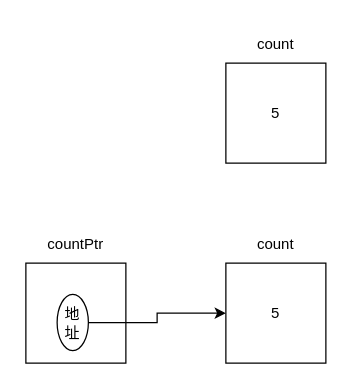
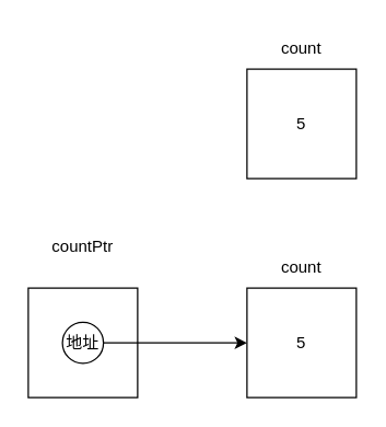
  <mxCell id="0" />
  <mxCell id="1" parent="0" />
  <mxCell id="2" value="5" style="rounded=0;whiteSpace=wrap;html=1;fillColor=none;" parent="1" vertex="1"><mxGeometry x="180" y="50" width="80" height="80" as="geometry" /></mxCell>
  <mxCell id="3" value="count" style="text;html=1;strokeColor=none;fillColor=none;align=center;verticalAlign=middle;whiteSpace=wrap;rounded=0;" parent="1" vertex="1"><mxGeometry x="190" y="20" width="60" height="30" as="geometry" /></mxCell>
  <mxCell id="4" style="edgeStyle=orthogonalEdgeStyle;rounded=0;orthogonalLoop=1;jettySize=auto;html=1;exitX=1;exitY=0.5;exitDx=0;exitDy=0;entryX=0;entryY=0.5;entryDx=0;entryDy=0;" parent="1" source="9" target="6" edge="1"><mxGeometry relative="1" as="geometry" /></mxCell>
  <mxCell id="5" value="" style="rounded=0;whiteSpace=wrap;html=1;fillColor=none;" parent="1" vertex="1"><mxGeometry x="20" y="210" width="80" height="80" as="geometry" /></mxCell>
  <mxCell id="6" value="5" style="rounded=0;whiteSpace=wrap;html=1;fillColor=none;" parent="1" vertex="1"><mxGeometry x="180" y="210" width="80" height="80" as="geometry" /></mxCell>
  <mxCell id="7" value="count" style="text;html=1;strokeColor=none;fillColor=none;align=center;verticalAlign=middle;whiteSpace=wrap;rounded=0;" parent="1" vertex="1"><mxGeometry x="190" y="180" width="60" height="30" as="geometry" /></mxCell>
- <mxCell id="8" value="countPtr" style="text;html=1;strokeColor=none;fillColor=none;align=center;verticalAlign=middle;whiteSpace=wrap;rounded=0;" parent="1" vertex="1"><mxGeometry x="30" y="180" width="60" height="30" as="geometry" /></mxCell>
- <mxCell id="9" value="地址" style="ellipse;whiteSpace=wrap;html=1;aspect=fixed;fillColor=none;" vertex="1" parent="1"><mxGeometry x="45" y="235" width="25" height="45" as="geometry" /></mxCell>
+ <mxCell id="8" value="countPtr" style="text;html=1;strokeColor=none;fillColor=none;align=center;verticalAlign=middle;whiteSpace=wrap;rounded=0;" parent="1" vertex="1"><mxGeometry x="30" y="165" width="60" height="30" as="geometry" /></mxCell>
+ <mxCell id="9" value="地址" style="ellipse;whiteSpace=wrap;html=1;aspect=fixed;fillColor=none;" vertex="1" parent="1"><mxGeometry x="45" y="235" width="30" height="30" as="geometry" /></mxCell>
